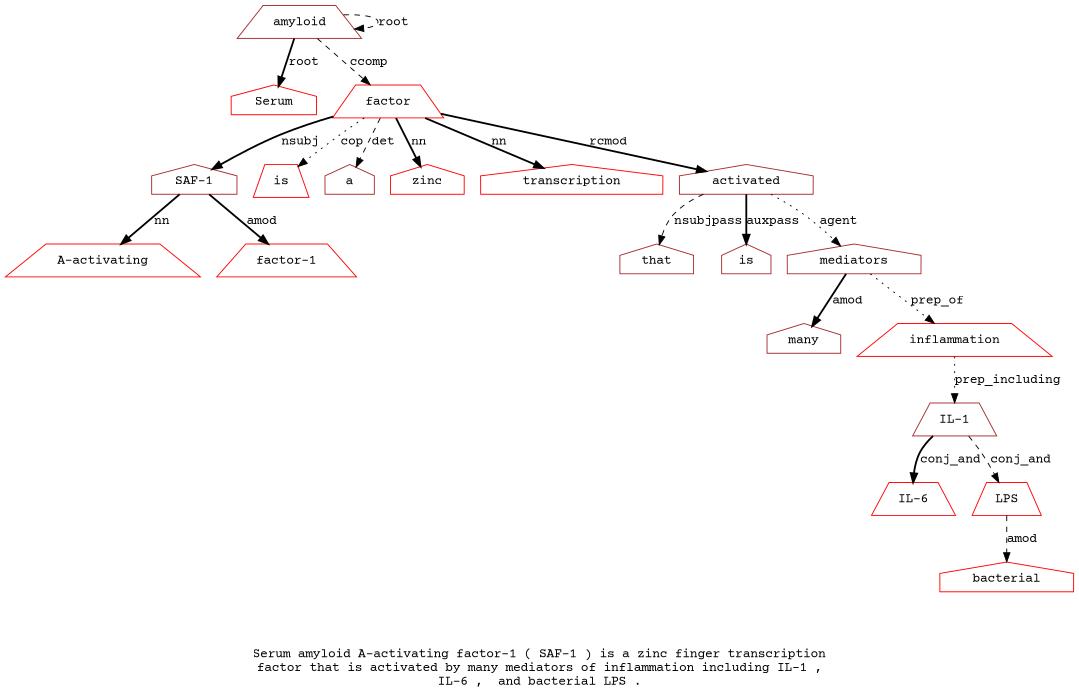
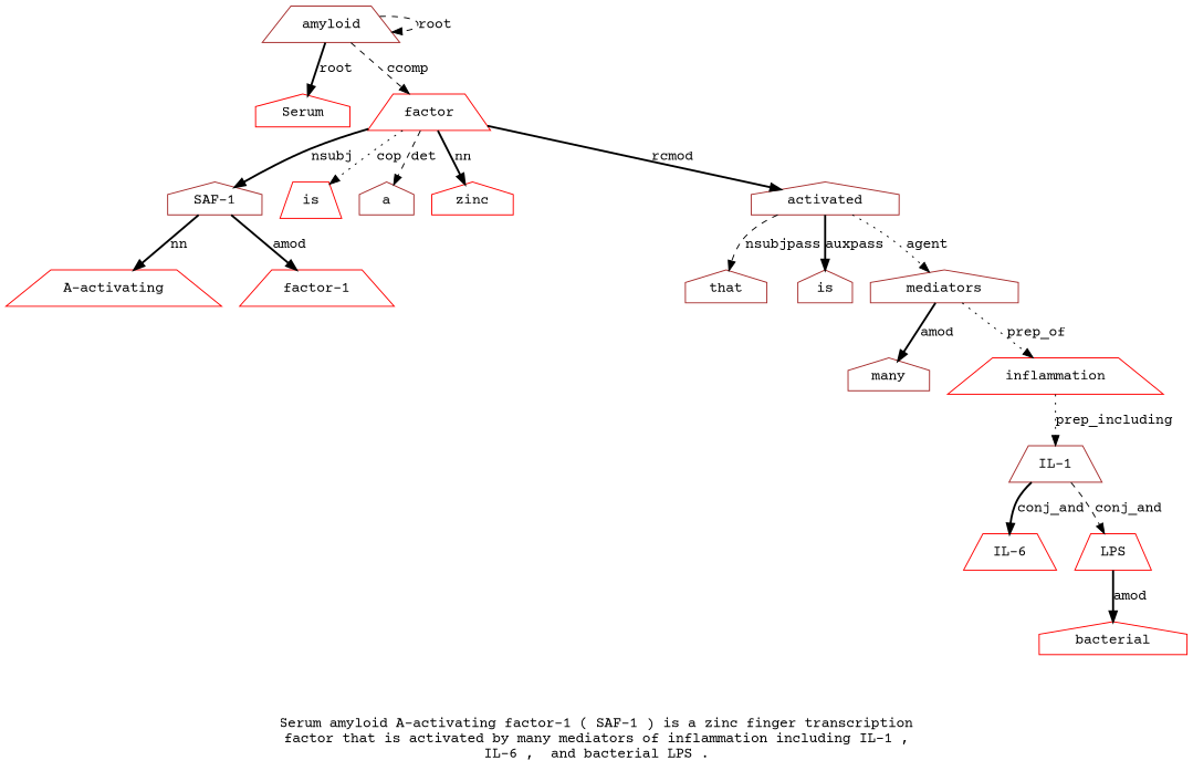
  digraph {
    fontname="Courier Prime"
    label="Serum amyloid A-activating factor-1 ( SAF-1 ) is a zinc finger transcription\nfactor that is activated by many mediators of inflammation including IL-1 ,\nIL-6 ,  and bacterial LPS ."
    node [color=red fillcolor=white fontname="Courier Prime" shape=house style=filled]
    edge [fontname="Courier Prime" style=bold]
    n1 [color=brown label=amyloid shape=trapezium]
    n2 [label=Serum]
    n3 [label=factor shape=trapezium]
    n4 [color=brown label="SAF-1"]
    n5 [label=is shape=trapezium]
    n6 [color=brown label=a]
    n7 [label=zinc]
-   n8 [label=transcription]
    n9 [color=brown label=activated]
    n10 [label="A-activating" shape=trapezium]
    n11 [label="factor-1" shape=trapezium]
    n12 [color=brown label=that]
    n13 [color=brown label=is]
    n14 [color=brown label=mediators]
    n15 [color=brown label=many]
    n16 [label=inflammation shape=trapezium]
    n17 [color=brown label="IL-1" shape=trapezium]
    n18 [label="IL-6" shape=trapezium]
    n19 [label=LPS shape=trapezium]
    n20 [label=bacterial]
    n1 -> n1 [label=root style=dashed]
    n1 -> n2 [label=root]
    n1 -> n3 [label=ccomp style=dashed]
    n3 -> n4 [label=nsubj]
    n3 -> n5 [label=cop style=dotted]
    n3 -> n6 [label=det style=dashed]
    n3 -> n7 [label=nn]
-   n3 -> n8 [label=nn]
    n3 -> n9 [label=rcmod]
    n4 -> n10 [label=nn]
    n4 -> n11 [label=amod]
    n9 -> n12 [label=nsubjpass style=dashed]
    n9 -> n13 [label=auxpass]
    n9 -> n14 [label=agent style=dotted]
    n14 -> n15 [label=amod]
    n14 -> n16 [label=prep_of style=dotted]
    n16 -> n17 [label=prep_including style=dotted]
    n17 -> n18 [label=conj_and]
    n17 -> n19 [label=conj_and style=dashed]
-   n19 -> n20 [label=amod style=dashed]
+   n19 -> n20 [label=amod]
  }
